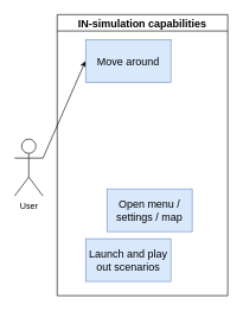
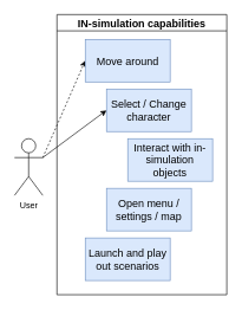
  <mxCell id="0" />
  <mxCell id="1" parent="0" />
  <mxCell id="2" value="User" style="shape=umlActor;verticalLabelPosition=bottom;verticalAlign=top;html=1;outlineConnect=0;" vertex="1" parent="1"><mxGeometry x="20" y="195" width="40" height="80" as="geometry" /></mxCell>
  <mxCell id="3" value="IN-simulation capabilities" style="swimlane;fontSize=15;" vertex="1" parent="1"><mxGeometry x="80" y="20" width="240" height="395" as="geometry" /></mxCell>
- <mxCell id="4" value="" style="endArrow=classic;html=1;rounded=0;fontSize=15;exitX=1;exitY=0.333;exitDx=0;exitDy=0;exitPerimeter=0;entryX=0;entryY=0.5;entryDx=0;entryDy=0;" edge="1" parent="1" source="2" target="7"><mxGeometry width="50" height="50" relative="1" as="geometry"><mxPoint x="0" y="375" as="sourcePoint" /><mxPoint x="130" y="125" as="targetPoint" /></mxGeometry></mxCell>
+ <mxCell id="4" value="" style="endArrow=classic;html=1;rounded=0;fontSize=15;exitX=1;exitY=0.333;exitDx=0;exitDy=0;exitPerimeter=0;entryX=0;entryY=0.5;entryDx=0;entryDy=0;dashed=1;" edge="1" parent="1" source="2" target="7"><mxGeometry width="50" height="50" relative="1" as="geometry"><mxPoint x="0" y="375" as="sourcePoint" /><mxPoint x="130" y="125" as="targetPoint" /></mxGeometry></mxCell>
+ <mxCell id="5" value="" style="endArrow=classic;html=1;rounded=0;fontSize=15;exitX=1;exitY=0.333;exitDx=0;exitDy=0;exitPerimeter=0;entryX=0;entryY=0.5;entryDx=0;entryDy=0;" edge="1" parent="1" source="2" target="8"><mxGeometry width="50" height="50" relative="1" as="geometry"><mxPoint x="70" y="231.667" as="sourcePoint" /><mxPoint x="160" y="125" as="targetPoint" /></mxGeometry></mxCell>
+ <mxCell id="6" value="Interact with in-simulation objects" style="rounded=0;whiteSpace=wrap;html=1;fontSize=15;fontStyle=0;fillColor=#dae8fc;strokeColor=#6c8ebf;" vertex="1" parent="1"><mxGeometry x="180" y="195" width="120" height="60" as="geometry" /></mxCell>
  <mxCell id="7" value="Move around" style="rounded=0;whiteSpace=wrap;html=1;fontSize=15;fontStyle=0;fillColor=#dae8fc;strokeColor=#6c8ebf;" vertex="1" parent="1"><mxGeometry x="120" y="55" width="120" height="60" as="geometry" /></mxCell>
+ <mxCell id="8" value="Select / Change character" style="rounded=0;whiteSpace=wrap;html=1;fontSize=15;fontStyle=0;fillColor=#dae8fc;strokeColor=#6c8ebf;" vertex="1" parent="1"><mxGeometry x="150" y="125" width="120" height="60" as="geometry" /></mxCell>
  <mxCell id="9" value="Open menu / settings / map" style="rounded=0;whiteSpace=wrap;html=1;fontSize=15;fontStyle=0;fillColor=#dae8fc;strokeColor=#6c8ebf;" vertex="1" parent="1"><mxGeometry x="150" y="265" width="120" height="60" as="geometry" /></mxCell>
  <mxCell id="10" value="Launch and play out scenarios" style="rounded=0;whiteSpace=wrap;html=1;fontSize=15;fontStyle=0;fillColor=#dae8fc;strokeColor=#6c8ebf;" vertex="1" parent="1"><mxGeometry x="120" y="335" width="120" height="60" as="geometry" /></mxCell>
